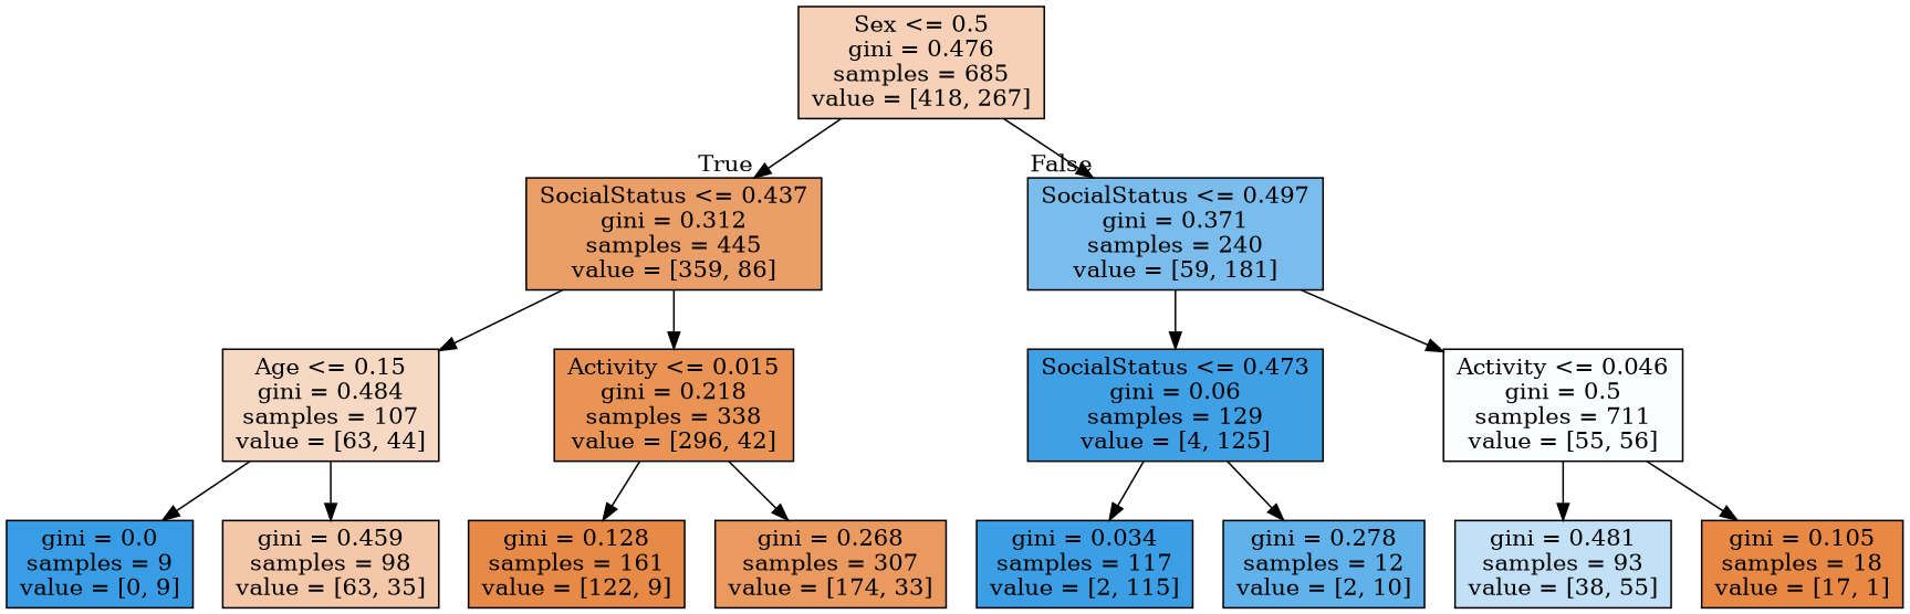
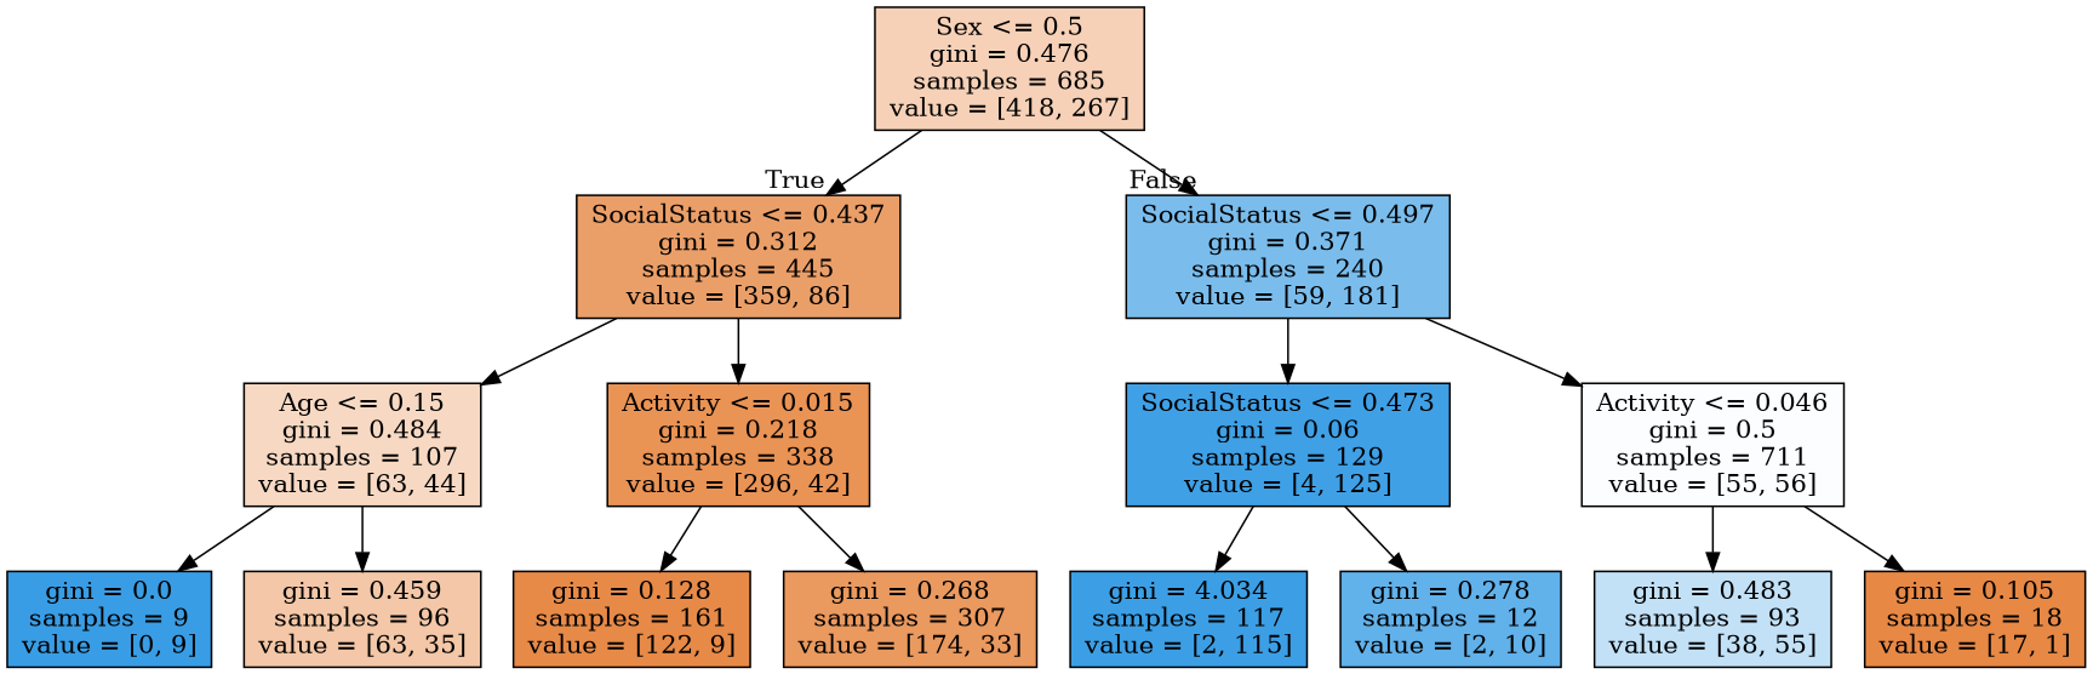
  digraph {
    node [color=black shape=box style=filled]
    n1 [fillcolor="#f6d1b7" label="Sex <= 0.5\ngini = 0.476\nsamples = 685\nvalue = [418, 267]"]
    n2 [fillcolor="#eb9f68" label="SocialStatus <= 0.437\ngini = 0.312\nsamples = 445\nvalue = [359, 86]"]
    n3 [fillcolor="#7abded" label="SocialStatus <= 0.497\ngini = 0.371\nsamples = 240\nvalue = [59, 181]"]
    n4 [fillcolor="#f7d9c3" label="Age <= 0.15\ngini = 0.484\nsamples = 107\nvalue = [63, 44]"]
    n5 [fillcolor="#e99355" label="Activity <= 0.015\ngini = 0.218\nsamples = 338\nvalue = [296, 42]"]
    n6 [fillcolor="#3fa0e6" label="SocialStatus <= 0.473\ngini = 0.06\nsamples = 129\nvalue = [4, 125]"]
    n7 [fillcolor="#fbfdff" label="Activity <= 0.046\ngini = 0.5\nsamples = 711\nvalue = [55, 56]"]
    n8 [fillcolor="#399de5" label="gini = 0.0\nsamples = 9\nvalue = [0, 9]"]
-   n9 [fillcolor="#f3c7a7" label="gini = 0.459\nsamples = 98\nvalue = [63, 35]"]
+   n9 [fillcolor="#f3c7a7" label="gini = 0.459\nsamples = 96\nvalue = [63, 35]"]
    n10 [fillcolor="#e78a48" label="gini = 0.128\nsamples = 161\nvalue = [122, 9]"]
    n11 [fillcolor="#ea995f" label="gini = 0.268\nsamples = 307\nvalue = [174, 33]"]
-   n12 [fillcolor="#3c9fe5" label="gini = 0.034\nsamples = 117\nvalue = [2, 115]"]
+   n12 [fillcolor="#3c9fe5" label="gini = 4.034\nsamples = 117\nvalue = [2, 115]"]
    n13 [fillcolor="#61b1ea" label="gini = 0.278\nsamples = 12\nvalue = [2, 10]"]
-   n14 [fillcolor="#c2e1f7" label="gini = 0.481\nsamples = 93\nvalue = [38, 55]"]
+   n14 [fillcolor="#c2e1f7" label="gini = 0.483\nsamples = 93\nvalue = [38, 55]"]
    n15 [fillcolor="#e78845" label="gini = 0.105\nsamples = 18\nvalue = [17, 1]"]
    n1 -> n2 [headlabel=True labelangle=45 labeldistance=2.5]
    n1 -> n3 [headlabel=False labelangle=-45 labeldistance=2.5]
    n2 -> n4
    n2 -> n5
    n3 -> n6
    n3 -> n7
    n4 -> n8
    n4 -> n9
    n5 -> n10
    n5 -> n11
    n6 -> n12
    n6 -> n13
    n7 -> n14
    n7 -> n15
  }
